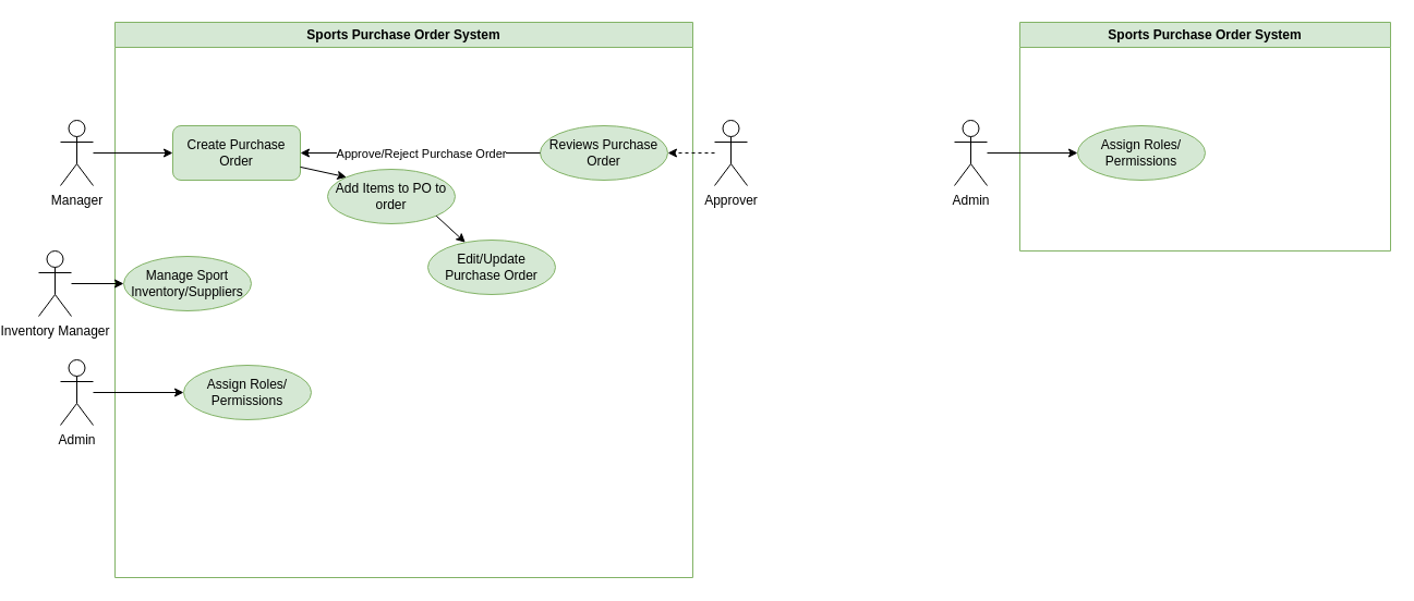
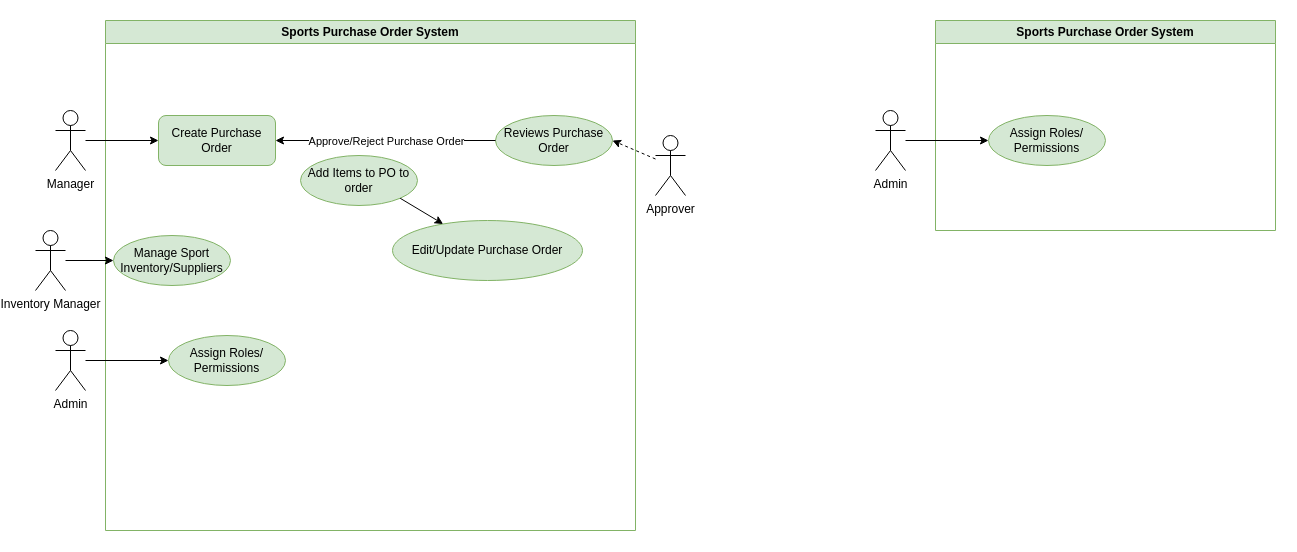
  <mxCell id="0" />
  <mxCell id="1" parent="0" />
  <mxCell id="2" value="Sports Purchase Order System" style="swimlane;whiteSpace=wrap;html=1;fillColor=#d5e8d4;strokeColor=#82b366;" vertex="1" parent="1"><mxGeometry x="90" y="20" width="530" height="510" as="geometry" /></mxCell>
  <mxCell id="3" value="Create Purchase Order" style="whiteSpace=wrap;html=1;fillColor=#d5e8d4;strokeColor=#82b366;rounded=1;" vertex="1" parent="2"><mxGeometry x="53" y="95" width="117" height="50" as="geometry" /></mxCell>
  <mxCell id="4" value="Add Items to PO to order" style="ellipse;whiteSpace=wrap;html=1;fillColor=#d5e8d4;strokeColor=#82b366;" vertex="1" parent="2"><mxGeometry x="195" y="135" width="117" height="50" as="geometry" /></mxCell>
- <mxCell id="5" value="" style="endArrow=classic;html=1;rounded=0;entryX=0;entryY=0;entryDx=0;entryDy=0;" edge="1" parent="2" source="3" target="4"><mxGeometry width="50" height="50" relative="1" as="geometry"><mxPoint x="150" y="210" as="sourcePoint" /><mxPoint x="200" y="160" as="targetPoint" /></mxGeometry></mxCell>
- <mxCell id="6" value="Edit/Update Purchase Order" style="ellipse;whiteSpace=wrap;html=1;fillColor=#d5e8d4;strokeColor=#82b366;" vertex="1" parent="2"><mxGeometry x="287" y="200" width="117" height="50" as="geometry" /></mxCell>
+ <mxCell id="6" value="Edit/Update Purchase Order" style="ellipse;whiteSpace=wrap;html=1;fillColor=#d5e8d4;strokeColor=#82b366;" vertex="1" parent="2"><mxGeometry x="287" y="200" width="190" height="60" as="geometry" /></mxCell>
  <mxCell id="7" value="" style="endArrow=classic;html=1;rounded=0;exitX=1;exitY=1;exitDx=0;exitDy=0;" edge="1" parent="2" source="4" target="6"><mxGeometry width="50" height="50" relative="1" as="geometry"><mxPoint x="220" y="230" as="sourcePoint" /><mxPoint x="270" y="180" as="targetPoint" /></mxGeometry></mxCell>
  <mxCell id="8" value="Reviews Purchase Order" style="ellipse;whiteSpace=wrap;html=1;fillColor=#d5e8d4;strokeColor=#82b366;" vertex="1" parent="2"><mxGeometry x="390" y="95" width="117" height="50" as="geometry" /></mxCell>
  <mxCell id="9" value="" style="endArrow=classic;html=1;rounded=0;exitX=0;exitY=0.5;exitDx=0;exitDy=0;entryX=1;entryY=0.5;entryDx=0;entryDy=0;" edge="1" parent="2" source="8" target="3"><mxGeometry relative="1" as="geometry"><mxPoint x="190" y="120" as="sourcePoint" /><mxPoint x="290" y="120" as="targetPoint" /></mxGeometry></mxCell>
  <mxCell id="10" value="Approve/Reject Purchase Order" style="edgeLabel;resizable=0;html=1;;align=center;verticalAlign=middle;" connectable="0" vertex="1" parent="9"><mxGeometry relative="1" as="geometry" /></mxCell>
  <mxCell id="11" value="Manage Sport Inventory/Suppliers" style="ellipse;whiteSpace=wrap;html=1;fillColor=#d5e8d4;strokeColor=#82b366;" vertex="1" parent="2"><mxGeometry x="8" y="215" width="117" height="50" as="geometry" /></mxCell>
  <mxCell id="12" value="&lt;div&gt;Inventory Manager&lt;/div&gt;&lt;div&gt;&lt;br&gt;&lt;/div&gt;" style="shape=umlActor;verticalLabelPosition=bottom;verticalAlign=top;html=1;outlineConnect=0;" vertex="1" parent="2"><mxGeometry x="-70" y="210" width="30" height="60" as="geometry" /></mxCell>
  <mxCell id="13" value="" style="endArrow=classic;html=1;rounded=0;entryX=0;entryY=0.5;entryDx=0;entryDy=0;" edge="1" parent="2" source="12" target="11"><mxGeometry width="50" height="50" relative="1" as="geometry"><mxPoint x="-140" y="270" as="sourcePoint" /><mxPoint x="-90" y="220" as="targetPoint" /></mxGeometry></mxCell>
  <mxCell id="14" value="Manager&lt;div&gt;&lt;br&gt;&lt;/div&gt;" style="shape=umlActor;verticalLabelPosition=bottom;verticalAlign=top;html=1;outlineConnect=0;" vertex="1" parent="1"><mxGeometry x="40" y="110" width="30" height="60" as="geometry" /></mxCell>
  <mxCell id="15" value="" style="endArrow=classic;html=1;rounded=0;entryX=0;entryY=0.5;entryDx=0;entryDy=0;" edge="1" parent="1" source="14" target="3"><mxGeometry width="50" height="50" relative="1" as="geometry"><mxPoint x="100" y="170" as="sourcePoint" /><mxPoint x="150" y="120" as="targetPoint" /></mxGeometry></mxCell>
- <mxCell id="16" value="Approver&lt;div&gt;&lt;br&gt;&lt;/div&gt;" style="shape=umlActor;verticalLabelPosition=bottom;verticalAlign=top;html=1;outlineConnect=0;" vertex="1" parent="1"><mxGeometry x="640" y="110" width="30" height="60" as="geometry" /></mxCell>
+ <mxCell id="16" value="Approver&lt;div&gt;&lt;br&gt;&lt;/div&gt;" style="shape=umlActor;verticalLabelPosition=bottom;verticalAlign=top;html=1;outlineConnect=0;" vertex="1" parent="1"><mxGeometry x="640" y="135" width="30" height="60" as="geometry" /></mxCell>
  <mxCell id="17" value="" style="endArrow=classic;html=1;rounded=0;entryX=1;entryY=0.5;entryDx=0;entryDy=0;dashed=1;" edge="1" parent="1" source="16" target="8"><mxGeometry width="50" height="50" relative="1" as="geometry"><mxPoint x="300" y="170" as="sourcePoint" /><mxPoint x="350" y="120" as="targetPoint" /></mxGeometry></mxCell>
  <mxCell id="18" value="Sports Purchase Order System" style="swimlane;whiteSpace=wrap;html=1;fillColor=#d5e8d4;strokeColor=#82b366;" vertex="1" parent="1"><mxGeometry x="920" y="20" width="340" height="210" as="geometry" /></mxCell>
  <mxCell id="19" value="Assign Roles/ Permissions" style="ellipse;whiteSpace=wrap;html=1;fillColor=#d5e8d4;strokeColor=#82b366;" vertex="1" parent="18"><mxGeometry x="53" y="95" width="117" height="50" as="geometry" /></mxCell>
  <mxCell id="20" value="&lt;div&gt;Admin&lt;/div&gt;" style="shape=umlActor;verticalLabelPosition=bottom;verticalAlign=top;html=1;outlineConnect=0;" vertex="1" parent="1"><mxGeometry x="860" y="110" width="30" height="60" as="geometry" /></mxCell>
  <mxCell id="21" value="" style="endArrow=classic;html=1;rounded=0;entryX=0;entryY=0.5;entryDx=0;entryDy=0;" edge="1" parent="1" source="20" target="19"><mxGeometry width="50" height="50" relative="1" as="geometry"><mxPoint x="790" y="170" as="sourcePoint" /><mxPoint x="840" y="120" as="targetPoint" /></mxGeometry></mxCell>
  <mxCell id="22" value="Assign Roles/ Permissions" style="ellipse;whiteSpace=wrap;html=1;fillColor=#d5e8d4;strokeColor=#82b366;" vertex="1" parent="1"><mxGeometry x="153" y="335" width="117" height="50" as="geometry" /></mxCell>
  <mxCell id="23" value="&lt;div&gt;Admin&lt;/div&gt;" style="shape=umlActor;verticalLabelPosition=bottom;verticalAlign=top;html=1;outlineConnect=0;" vertex="1" parent="1"><mxGeometry x="40" y="330" width="30" height="60" as="geometry" /></mxCell>
  <mxCell id="24" value="" style="endArrow=classic;html=1;rounded=0;entryX=0;entryY=0.5;entryDx=0;entryDy=0;" edge="1" parent="1" source="23" target="22"><mxGeometry width="50" height="50" relative="1" as="geometry"><mxPoint x="-30" y="390" as="sourcePoint" /><mxPoint x="20" y="340" as="targetPoint" /></mxGeometry></mxCell>
